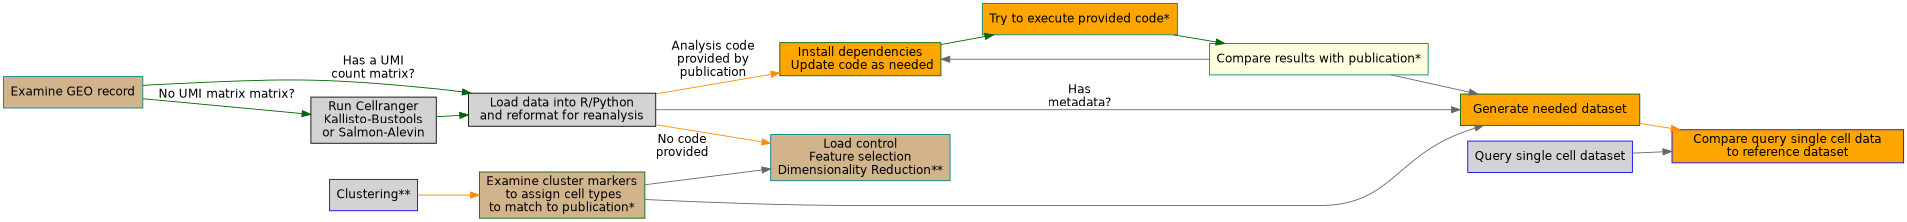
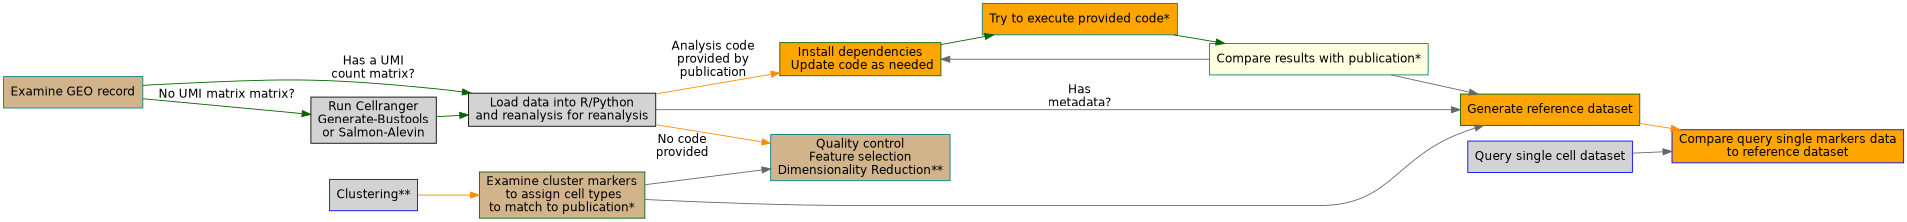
  digraph {
    rankdir=LR
    node [color=teal fillcolor=lightgrey fontcolor=black fontname=Helvetica shape=cicle style=filled]
    edge [color=gray40 fontname=Helvetica]
    n1 [fillcolor=tan label="Examine GEO record"]
-   n2 [color=black label="Load data into R/Python\nand reformat for reanalysis"]
-   n3 [color=black label="Run Cellranger\nKallisto-Bustools\nor Salmon-Alevin"]
-   n4 [fillcolor=tan label="Load control\nFeature selection\nDimensionality Reduction**"]
+   n2 [color=black label="Load data into R/Python\nand reanalysis for reanalysis"]
+   n3 [color=black label="Run Cellranger\nGenerate-Bustools\nor Salmon-Alevin"]
+   n4 [fillcolor=tan label="Quality control\nFeature selection\nDimensionality Reduction**"]
    n5 [color=darkgreen fillcolor=orange label="Install dependencies\n Update code as needed"]
-   n6 [color=darkgreen fillcolor=orange label="Generate needed dataset"]
+   n6 [color=darkgreen fillcolor=orange label="Generate reference dataset"]
    n7 [fillcolor=orange label="Try to execute provided code*"]
-   n8 [color=blue fillcolor=orange label="Compare query single cell data\nto reference dataset"]
+   n8 [color=blue fillcolor=orange label="Compare query single markers data\nto reference dataset"]
    n9 [color=blue label="Clustering**"]
    n10 [color=darkgreen fillcolor=tan label="Examine cluster markers\n to assign cell types\nto match to publication*"]
    n11 [fillcolor=lightyellow label="Compare results with publication*"]
    n12 [color=blue label="Query single cell dataset"]
    n1 -> n2 [color=darkgreen label="Has a UMI\ncount matrix?"]
    n1 -> n3 [color=darkgreen label="No UMI matrix matrix?"]
    n2 -> n4 [color=darkorange xlabel="No code\nprovided"]
    n2 -> n5 [color=darkorange label="Analysis code\nprovided by\npublication"]
    n2 -> n6 [label="Has\nmetadata?"]
    n3 -> n2 [color=darkgreen]
    n5 -> n7 [color=darkgreen]
    n6 -> n8 [color=darkorange]
    n7 -> n11 [color=darkgreen]
    n9 -> n10 [color=darkorange]
    n10 -> n4
    n10 -> n6
    n11 -> n5
    n11 -> n6
    n12 -> n8
  }
